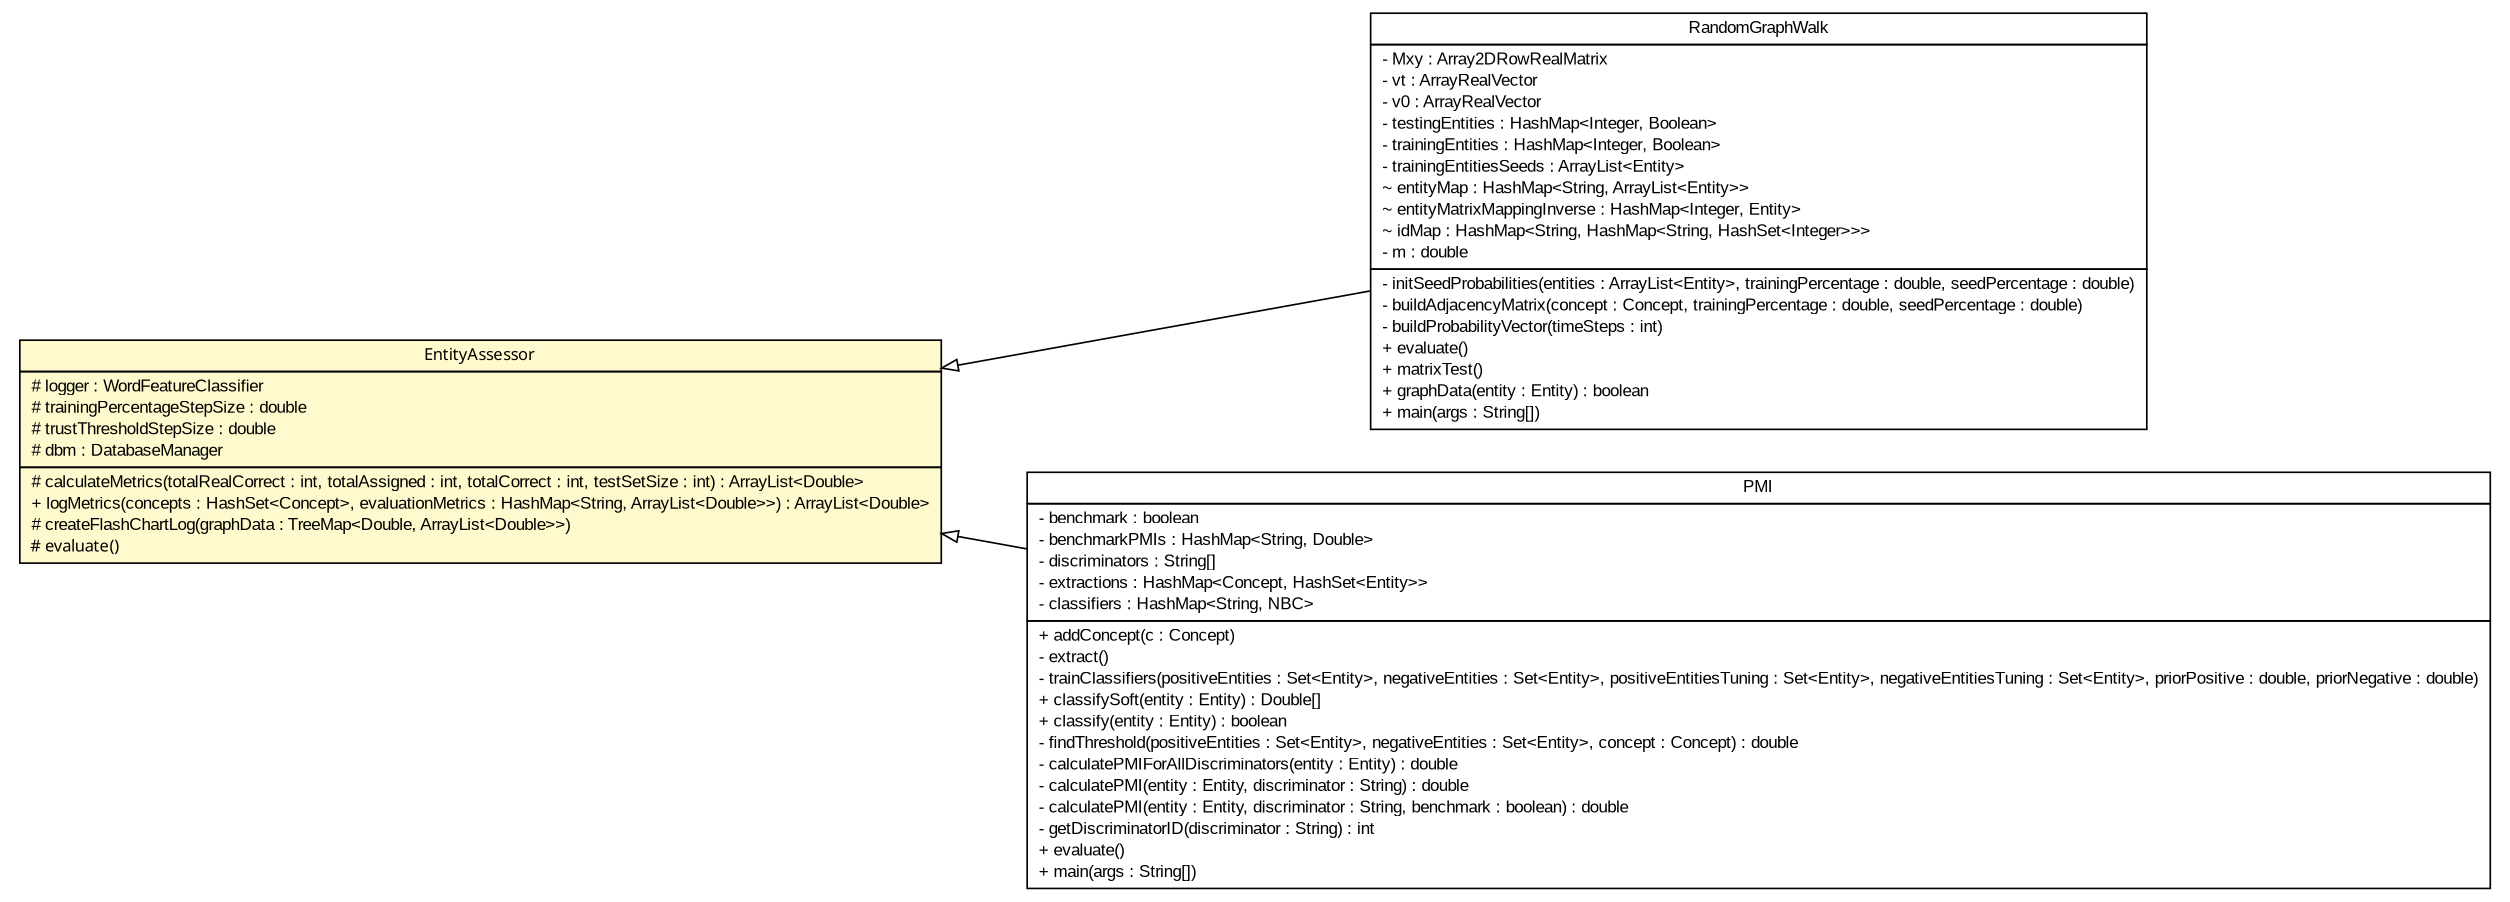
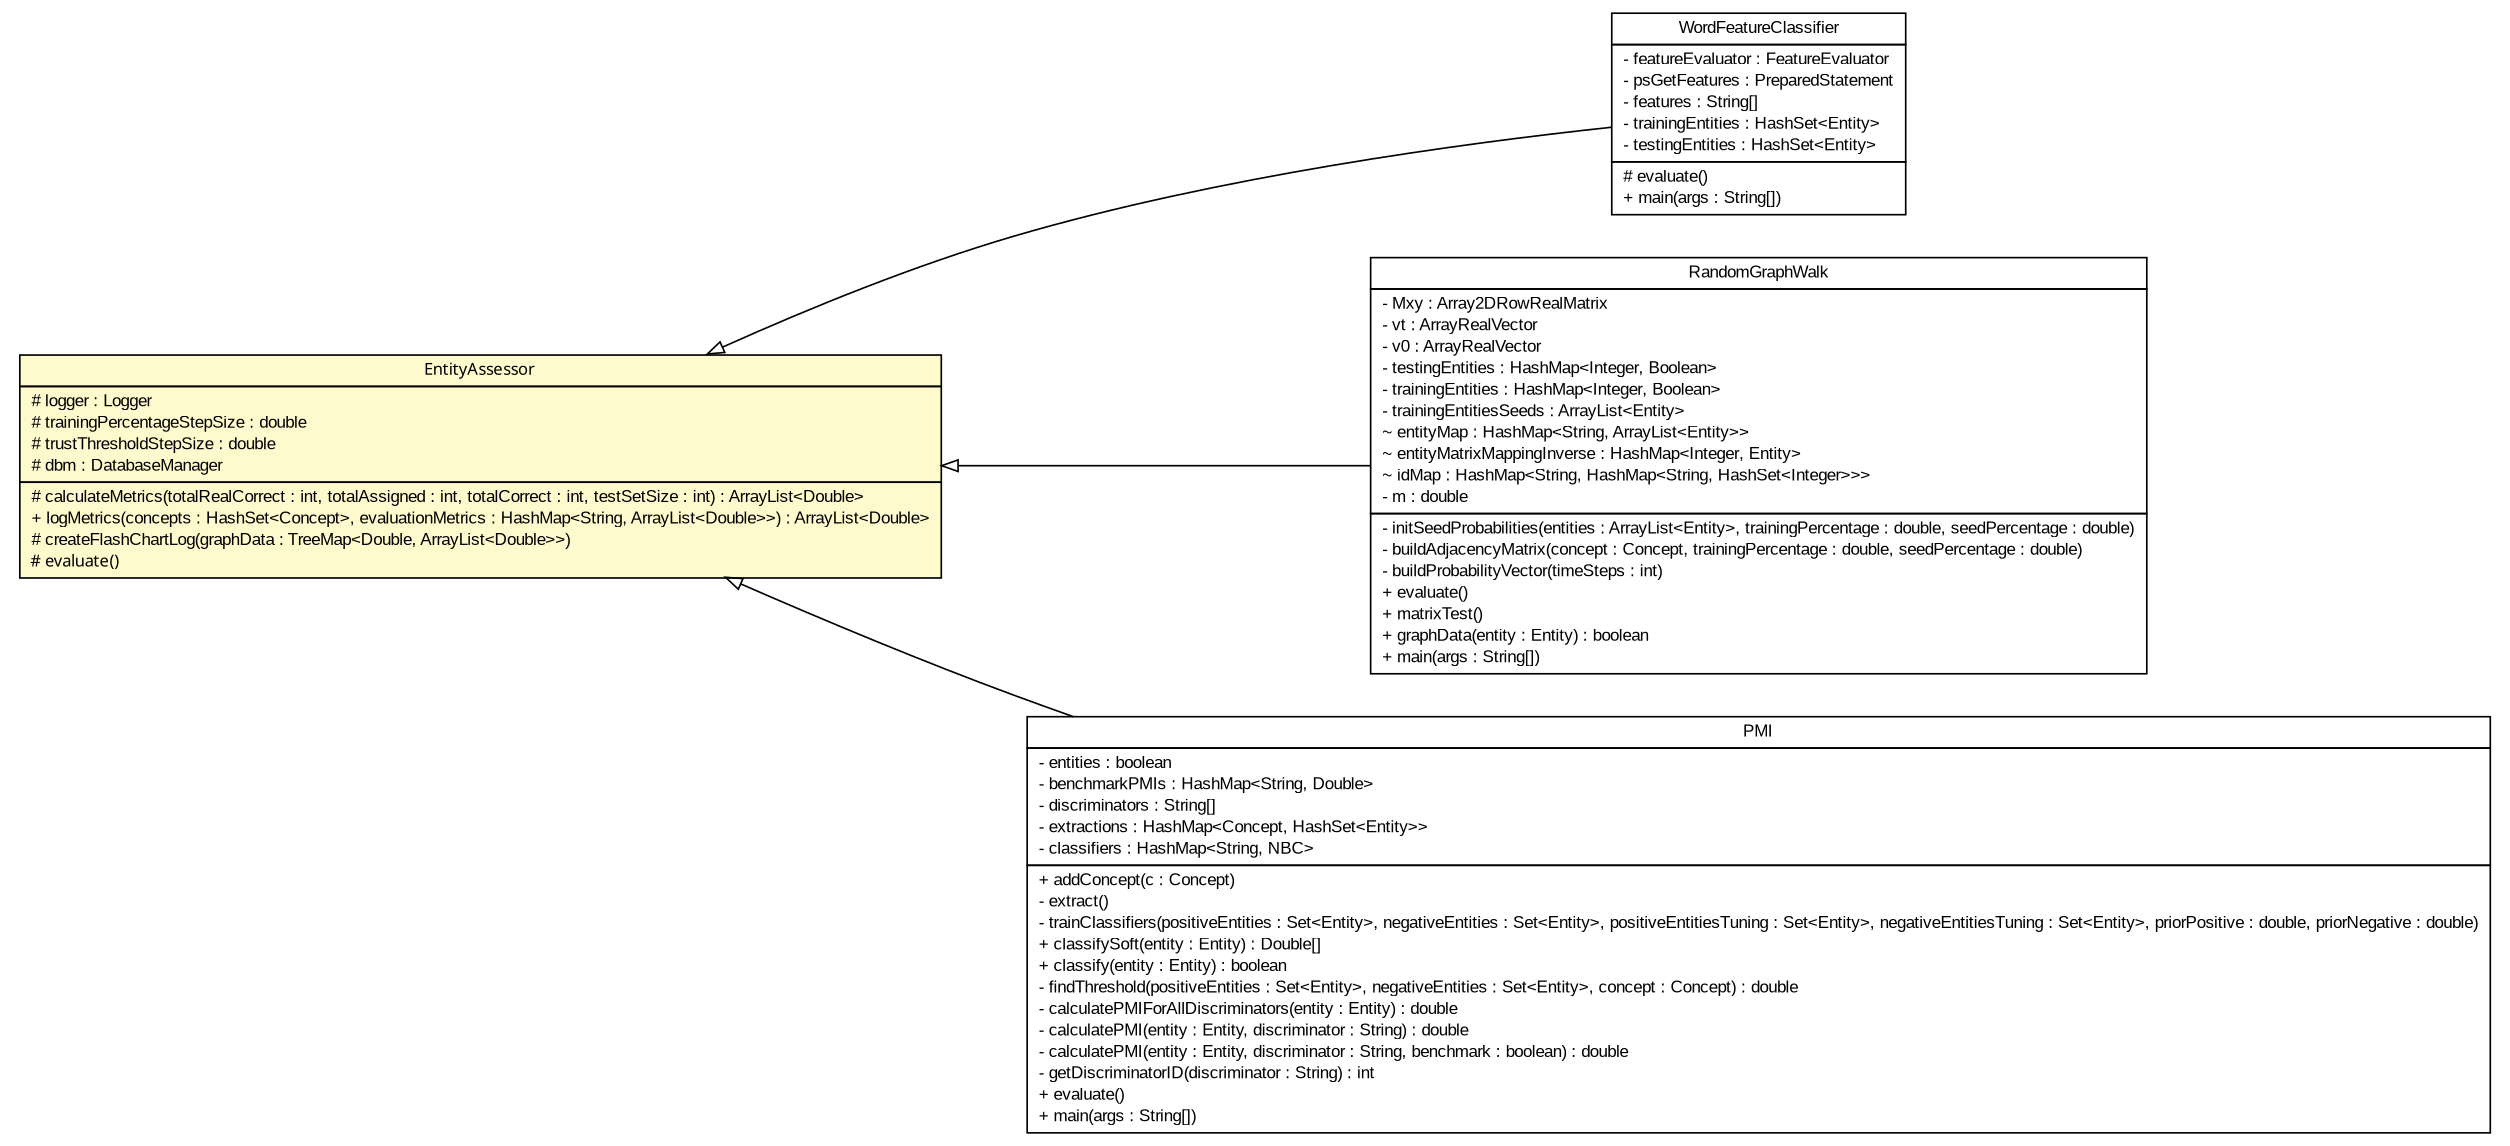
  digraph {
    nodesep=0.25
    rankdir=LR
    ranksep=0.5
    node [fontcolor=black fontname=arial fontsize=10.0 shape=plaintext]
    edge [arrowtail=empty dir=back fontname=arial fontsize=10 headport=p labelfontname=arial labelfontsize=10 tailport=p]
+   n1 [label=<<table title="tud.iir.classification.entity.WordFeatureClassifier" border="0" cellborder="1" cellspacing="0" cellpadding="2" port="p" href="./WordFeatureClassifier.html"> 		<tr><td><table border="0" cellspacing="0" cellpadding="1"> <tr><td align="center" balign="center"> WordFeatureClassifier </td></tr> 		</table></td></tr> 		<tr><td><table border="0" cellspacing="0" cellpadding="1"> <tr><td align="left" balign="left"> - featureEvaluator : FeatureEvaluator </td></tr> <tr><td align="left" balign="left"> - psGetFeatures : PreparedStatement </td></tr> <tr><td align="left" balign="left"> - features : String[] </td></tr> <tr><td align="left" balign="left"> - trainingEntities : HashSet&lt;Entity&gt; </td></tr> <tr><td align="left" balign="left"> - testingEntities : HashSet&lt;Entity&gt; </td></tr> 		</table></td></tr> 		<tr><td><table border="0" cellspacing="0" cellpadding="1"> <tr><td align="left" balign="left"> # evaluate() </td></tr> <tr><td align="left" balign="left"> + main(args : String[]) </td></tr> 		</table></td></tr> 		</table>>]
    n2 [label=<<table title="tud.iir.classification.entity.RandomGraphWalk" border="0" cellborder="1" cellspacing="0" cellpadding="2" port="p" href="./RandomGraphWalk.html"> 		<tr><td><table border="0" cellspacing="0" cellpadding="1"> <tr><td align="center" balign="center"> RandomGraphWalk </td></tr> 		</table></td></tr> 		<tr><td><table border="0" cellspacing="0" cellpadding="1"> <tr><td align="left" balign="left"> - Mxy : Array2DRowRealMatrix </td></tr> <tr><td align="left" balign="left"> - vt : ArrayRealVector </td></tr> <tr><td align="left" balign="left"> - v0 : ArrayRealVector </td></tr> <tr><td align="left" balign="left"> - testingEntities : HashMap&lt;Integer, Boolean&gt; </td></tr> <tr><td align="left" balign="left"> - trainingEntities : HashMap&lt;Integer, Boolean&gt; </td></tr> <tr><td align="left" balign="left"> - trainingEntitiesSeeds : ArrayList&lt;Entity&gt; </td></tr> <tr><td align="left" balign="left"> ~ entityMap : HashMap&lt;String, ArrayList&lt;Entity&gt;&gt; </td></tr> <tr><td align="left" balign="left"> ~ entityMatrixMappingInverse : HashMap&lt;Integer, Entity&gt; </td></tr> <tr><td align="left" balign="left"> ~ idMap : HashMap&lt;String, HashMap&lt;String, HashSet&lt;Integer&gt;&gt;&gt; </td></tr> <tr><td align="left" balign="left"> - m : double </td></tr> 		</table></td></tr> 		<tr><td><table border="0" cellspacing="0" cellpadding="1"> <tr><td align="left" balign="left"> - initSeedProbabilities(entities : ArrayList&lt;Entity&gt;, trainingPercentage : double, seedPercentage : double) </td></tr> <tr><td align="left" balign="left"> - buildAdjacencyMatrix(concept : Concept, trainingPercentage : double, seedPercentage : double) </td></tr> <tr><td align="left" balign="left"> - buildProbabilityVector(timeSteps : int) </td></tr> <tr><td align="left" balign="left"> + evaluate() </td></tr> <tr><td align="left" balign="left"> + matrixTest() </td></tr> <tr><td align="left" balign="left"> + graphData(entity : Entity) : boolean </td></tr> <tr><td align="left" balign="left"> + main(args : String[]) </td></tr> 		</table></td></tr> 		</table>>]
-   n3 [label=<<table title="tud.iir.classification.entity.PMI" border="0" cellborder="1" cellspacing="0" cellpadding="2" port="p" href="./PMI.html"> 		<tr><td><table border="0" cellspacing="0" cellpadding="1"> <tr><td align="center" balign="center"> PMI </td></tr> 		</table></td></tr> 		<tr><td><table border="0" cellspacing="0" cellpadding="1"> <tr><td align="left" balign="left"> - benchmark : boolean </td></tr> <tr><td align="left" balign="left"> - benchmarkPMIs : HashMap&lt;String, Double&gt; </td></tr> <tr><td align="left" balign="left"> - discriminators : String[] </td></tr> <tr><td align="left" balign="left"> - extractions : HashMap&lt;Concept, HashSet&lt;Entity&gt;&gt; </td></tr> <tr><td align="left" balign="left"> - classifiers : HashMap&lt;String, NBC&gt; </td></tr> 		</table></td></tr> 		<tr><td><table border="0" cellspacing="0" cellpadding="1"> <tr><td align="left" balign="left"> + addConcept(c : Concept) </td></tr> <tr><td align="left" balign="left"> - extract() </td></tr> <tr><td align="left" balign="left"> - trainClassifiers(positiveEntities : Set&lt;Entity&gt;, negativeEntities : Set&lt;Entity&gt;, positiveEntitiesTuning : Set&lt;Entity&gt;, negativeEntitiesTuning : Set&lt;Entity&gt;, priorPositive : double, priorNegative : double) </td></tr> <tr><td align="left" balign="left"> + classifySoft(entity : Entity) : Double[] </td></tr> <tr><td align="left" balign="left"> + classify(entity : Entity) : boolean </td></tr> <tr><td align="left" balign="left"> - findThreshold(positiveEntities : Set&lt;Entity&gt;, negativeEntities : Set&lt;Entity&gt;, concept : Concept) : double </td></tr> <tr><td align="left" balign="left"> - calculatePMIForAllDiscriminators(entity : Entity) : double </td></tr> <tr><td align="left" balign="left"> - calculatePMI(entity : Entity, discriminator : String) : double </td></tr> <tr><td align="left" balign="left"> - calculatePMI(entity : Entity, discriminator : String, benchmark : boolean) : double </td></tr> <tr><td align="left" balign="left"> - getDiscriminatorID(discriminator : String) : int </td></tr> <tr><td align="left" balign="left"> + evaluate() </td></tr> <tr><td align="left" balign="left"> + main(args : String[]) </td></tr> 		</table></td></tr> 		</table>>]
-   n4 [label=<<table title="tud.iir.classification.entity.EntityAssessor" border="0" cellborder="1" cellspacing="0" cellpadding="2" port="p" bgcolor="lemonChiffon" href="./EntityAssessor.html"> 		<tr><td><table border="0" cellspacing="0" cellpadding="1"> <tr><td align="center" balign="center"><font face="ariali"> EntityAssessor </font></td></tr> 		</table></td></tr> 		<tr><td><table border="0" cellspacing="0" cellpadding="1"> <tr><td align="left" balign="left"> # logger : WordFeatureClassifier </td></tr> <tr><td align="left" balign="left"> # trainingPercentageStepSize : double </td></tr> <tr><td align="left" balign="left"> # trustThresholdStepSize : double </td></tr> <tr><td align="left" balign="left"> # dbm : DatabaseManager </td></tr> 		</table></td></tr> 		<tr><td><table border="0" cellspacing="0" cellpadding="1"> <tr><td align="left" balign="left"> # calculateMetrics(totalRealCorrect : int, totalAssigned : int, totalCorrect : int, testSetSize : int) : ArrayList&lt;Double&gt; </td></tr> <tr><td align="left" balign="left"> + logMetrics(concepts : HashSet&lt;Concept&gt;, evaluationMetrics : HashMap&lt;String, ArrayList&lt;Double&gt;&gt;) : ArrayList&lt;Double&gt; </td></tr> <tr><td align="left" balign="left"> # createFlashChartLog(graphData : TreeMap&lt;Double, ArrayList&lt;Double&gt;&gt;) </td></tr> <tr><td align="left" balign="left"><font face="ariali" point-size="10.0"> # evaluate() </font></td></tr> 		</table></td></tr> 		</table>>]
+   n3 [label=<<table title="tud.iir.classification.entity.PMI" border="0" cellborder="1" cellspacing="0" cellpadding="2" port="p" href="./PMI.html"> 		<tr><td><table border="0" cellspacing="0" cellpadding="1"> <tr><td align="center" balign="center"> PMI </td></tr> 		</table></td></tr> 		<tr><td><table border="0" cellspacing="0" cellpadding="1"> <tr><td align="left" balign="left"> - entities : boolean </td></tr> <tr><td align="left" balign="left"> - benchmarkPMIs : HashMap&lt;String, Double&gt; </td></tr> <tr><td align="left" balign="left"> - discriminators : String[] </td></tr> <tr><td align="left" balign="left"> - extractions : HashMap&lt;Concept, HashSet&lt;Entity&gt;&gt; </td></tr> <tr><td align="left" balign="left"> - classifiers : HashMap&lt;String, NBC&gt; </td></tr> 		</table></td></tr> 		<tr><td><table border="0" cellspacing="0" cellpadding="1"> <tr><td align="left" balign="left"> + addConcept(c : Concept) </td></tr> <tr><td align="left" balign="left"> - extract() </td></tr> <tr><td align="left" balign="left"> - trainClassifiers(positiveEntities : Set&lt;Entity&gt;, negativeEntities : Set&lt;Entity&gt;, positiveEntitiesTuning : Set&lt;Entity&gt;, negativeEntitiesTuning : Set&lt;Entity&gt;, priorPositive : double, priorNegative : double) </td></tr> <tr><td align="left" balign="left"> + classifySoft(entity : Entity) : Double[] </td></tr> <tr><td align="left" balign="left"> + classify(entity : Entity) : boolean </td></tr> <tr><td align="left" balign="left"> - findThreshold(positiveEntities : Set&lt;Entity&gt;, negativeEntities : Set&lt;Entity&gt;, concept : Concept) : double </td></tr> <tr><td align="left" balign="left"> - calculatePMIForAllDiscriminators(entity : Entity) : double </td></tr> <tr><td align="left" balign="left"> - calculatePMI(entity : Entity, discriminator : String) : double </td></tr> <tr><td align="left" balign="left"> - calculatePMI(entity : Entity, discriminator : String, benchmark : boolean) : double </td></tr> <tr><td align="left" balign="left"> - getDiscriminatorID(discriminator : String) : int </td></tr> <tr><td align="left" balign="left"> + evaluate() </td></tr> <tr><td align="left" balign="left"> + main(args : String[]) </td></tr> 		</table></td></tr> 		</table>>]
+   n4 [label=<<table title="tud.iir.classification.entity.EntityAssessor" border="0" cellborder="1" cellspacing="0" cellpadding="2" port="p" bgcolor="lemonChiffon" href="./EntityAssessor.html"> 		<tr><td><table border="0" cellspacing="0" cellpadding="1"> <tr><td align="center" balign="center"><font face="ariali"> EntityAssessor </font></td></tr> 		</table></td></tr> 		<tr><td><table border="0" cellspacing="0" cellpadding="1"> <tr><td align="left" balign="left"> # logger : Logger </td></tr> <tr><td align="left" balign="left"> # trainingPercentageStepSize : double </td></tr> <tr><td align="left" balign="left"> # trustThresholdStepSize : double </td></tr> <tr><td align="left" balign="left"> # dbm : DatabaseManager </td></tr> 		</table></td></tr> 		<tr><td><table border="0" cellspacing="0" cellpadding="1"> <tr><td align="left" balign="left"> # calculateMetrics(totalRealCorrect : int, totalAssigned : int, totalCorrect : int, testSetSize : int) : ArrayList&lt;Double&gt; </td></tr> <tr><td align="left" balign="left"> + logMetrics(concepts : HashSet&lt;Concept&gt;, evaluationMetrics : HashMap&lt;String, ArrayList&lt;Double&gt;&gt;) : ArrayList&lt;Double&gt; </td></tr> <tr><td align="left" balign="left"> # createFlashChartLog(graphData : TreeMap&lt;Double, ArrayList&lt;Double&gt;&gt;) </td></tr> <tr><td align="left" balign="left"><font face="ariali" point-size="10.0"> # evaluate() </font></td></tr> 		</table></td></tr> 		</table>>]
+   n4 -> n1
    n4 -> n2
    n4 -> n3
  }
